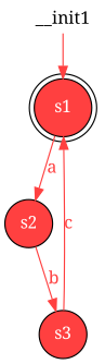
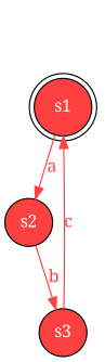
  digraph {
    fontname="Noto Serif"
    node [fillcolor="#ff4040" fontcolor="#ffffff" shape=circle style=filled fontname="Noto Serif"]
    edge [color="#ff4040" fontname="Noto Serif"]
    n1 [label=<s1> shape=doublecircle]
    n2 [label=<s2>]
    n3 [label=<s3>]
-   __init1 [height=0 shape=none width=0 fillcolor="" fontcolor="" style=""]
    n1 -> n2 [label=<<font color="#ff4040">a</font>>]
    n2 -> n3 [label=<<font color="#ff4040">b</font>>]
    n3 -> n1 [label=<<font color="#ff4040">c</font>>]
-   __init1 -> n1
  }
